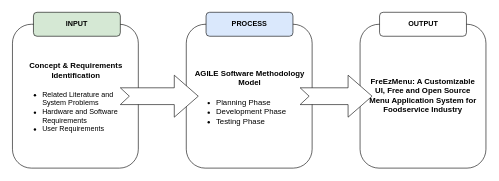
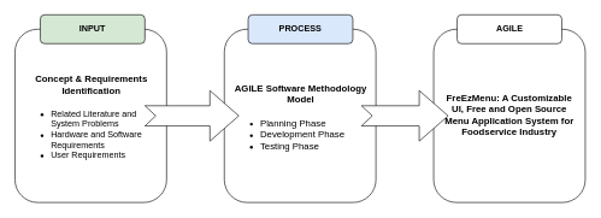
  <mxCell id="0" />
  <mxCell id="1" parent="0" />
  <mxCell id="2" value="&lt;p style=&quot;line-height: 90%;&quot;&gt;&lt;/p&gt;&lt;h5 style=&quot;text-align: center; line-height: 148%;&quot;&gt;&lt;b style=&quot;background-color: initial;&quot;&gt;&lt;font style=&quot;font-size: 13px;&quot;&gt;Concept &amp;amp; Requirements Identification&lt;/font&gt;&lt;/b&gt;&lt;/h5&gt;&lt;div&gt;&lt;ul&gt;&lt;li&gt;Related Literature and System Problems&lt;/li&gt;&lt;li&gt;Hardware and Software Requirements&lt;/li&gt;&lt;li&gt;User Requirements&lt;/li&gt;&lt;/ul&gt;&lt;/div&gt;&lt;p&gt;&lt;/p&gt;" style="rounded=1;whiteSpace=wrap;html=1;align=left;spacing=10;" vertex="1" parent="1"><mxGeometry x="20" y="40" width="210" height="240" as="geometry" /></mxCell>
  <mxCell id="3" value="&lt;h4&gt;INPUT&lt;/h4&gt;" style="rounded=1;whiteSpace=wrap;html=1;fillColor=#d5e8d4;" vertex="1" parent="1"><mxGeometry x="55" y="20" width="145" height="40" as="geometry" /></mxCell>
  <mxCell id="4" value="&lt;p style=&quot;line-height: 90%;&quot;&gt;&lt;/p&gt;&lt;h5 style=&quot;text-align: center; line-height: 148%;&quot;&gt;&lt;span style=&quot;font-size: 13px;&quot;&gt;AGILE Software Methodology Model&lt;/span&gt;&lt;/h5&gt;&lt;div&gt;&lt;ul&gt;&lt;li&gt;&lt;span style=&quot;font-size: 13px;&quot;&gt;Planning Phase&lt;/span&gt;&lt;/li&gt;&lt;li&gt;&lt;span style=&quot;font-size: 13px;&quot;&gt;Development Phase&lt;/span&gt;&lt;/li&gt;&lt;li&gt;&lt;span style=&quot;font-size: 13px;&quot;&gt;Testing Phase&lt;/span&gt;&lt;/li&gt;&lt;/ul&gt;&lt;/div&gt;&lt;p&gt;&lt;/p&gt;" style="rounded=1;whiteSpace=wrap;html=1;align=left;spacing=10;" vertex="1" parent="1"><mxGeometry x="310" y="40" width="210" height="240" as="geometry" /></mxCell>
  <mxCell id="5" value="&lt;p style=&quot;line-height: 90%;&quot;&gt;&lt;/p&gt;&lt;h5 style=&quot;line-height: 148%;&quot;&gt;&lt;span style=&quot;font-size: 13px;&quot;&gt;FreEzMenu: A Customizable UI, Free and Open Source Menu Application System for Foodservice Industry&lt;/span&gt;&lt;/h5&gt;&lt;span id=&quot;docs-internal-guid-66b5f3af-7fff-0cfa-93a6-fb8ffc17fb4d&quot;&gt;&lt;/span&gt;&lt;p&gt;&lt;/p&gt;" style="rounded=1;whiteSpace=wrap;html=1;align=center;spacing=10;" vertex="1" parent="1"><mxGeometry x="600" y="40" width="210" height="240" as="geometry" /></mxCell>
  <mxCell id="6" value="&lt;h4&gt;PROCESS&lt;/h4&gt;" style="rounded=1;whiteSpace=wrap;html=1;fillColor=#dae8fc;" vertex="1" parent="1"><mxGeometry x="343" y="20" width="145" height="40" as="geometry" /></mxCell>
- <mxCell id="7" value="&lt;h4&gt;OUTPUT&lt;/h4&gt;" style="rounded=1;whiteSpace=wrap;html=1;" vertex="1" parent="1"><mxGeometry x="632.5" y="20" width="145" height="40" as="geometry" /></mxCell>
+ <mxCell id="7" value="&lt;h4&gt;AGILE&lt;/h4&gt;" style="rounded=1;whiteSpace=wrap;html=1;" vertex="1" parent="1"><mxGeometry x="632.5" y="20" width="145" height="40" as="geometry" /></mxCell>
  <mxCell id="8" value="" style="html=1;shadow=0;dashed=0;align=center;verticalAlign=middle;shape=mxgraph.arrows2.arrow;dy=0.6;dx=40;notch=15;" vertex="1" parent="1"><mxGeometry x="200" y="125" width="130" height="70" as="geometry" /></mxCell>
  <mxCell id="9" value="" style="html=1;shadow=0;dashed=0;align=center;verticalAlign=middle;shape=mxgraph.arrows2.arrow;dy=0.6;dx=40;notch=15;" vertex="1" parent="1"><mxGeometry x="500" y="125" width="120" height="70" as="geometry" /></mxCell>
